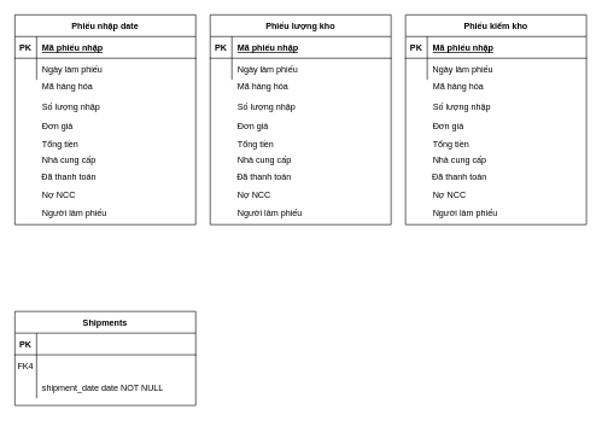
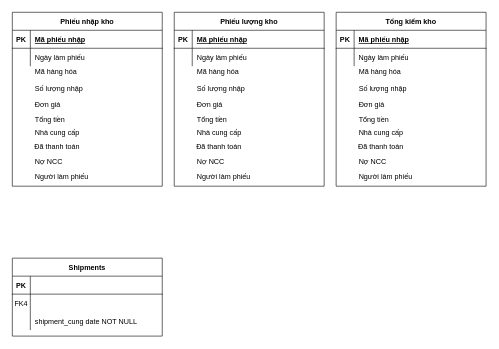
  <mxCell id="0" />
  <mxCell id="1" parent="0" />
  <mxCell id="2" value="Shipments" style="shape=table;startSize=30;container=1;collapsible=1;childLayout=tableLayout;fixedRows=1;rowLines=0;fontStyle=1;align=center;resizeLast=1;" parent="1" vertex="1"><mxGeometry x="20" y="430" width="250" height="130" as="geometry" /></mxCell>
  <mxCell id="3" value="" style="shape=partialRectangle;collapsible=0;dropTarget=0;pointerEvents=0;fillColor=none;points=[[0,0.5],[1,0.5]];portConstraint=eastwest;top=0;left=0;right=0;bottom=1;" parent="2" vertex="1"><mxGeometry y="30" width="250" height="30" as="geometry" /></mxCell>
  <mxCell id="4" value="PK" style="shape=partialRectangle;overflow=hidden;connectable=0;fillColor=none;top=0;left=0;bottom=0;right=0;fontStyle=1;" parent="3" vertex="1"><mxGeometry width="30" height="30" as="geometry" /></mxCell>
  <mxCell id="5" value="" style="shape=partialRectangle;collapsible=0;dropTarget=0;pointerEvents=0;fillColor=none;points=[[0,0.5],[1,0.5]];portConstraint=eastwest;top=0;left=0;right=0;bottom=0;" parent="2" vertex="1"><mxGeometry y="60" width="250" height="30" as="geometry" /></mxCell>
  <mxCell id="6" value="FK4" style="shape=partialRectangle;overflow=hidden;connectable=0;fillColor=none;top=0;left=0;bottom=0;right=0;" parent="5" vertex="1"><mxGeometry width="30" height="30" as="geometry" /></mxCell>
  <mxCell id="7" value="" style="shape=partialRectangle;collapsible=0;dropTarget=0;pointerEvents=0;fillColor=none;points=[[0,0.5],[1,0.5]];portConstraint=eastwest;top=0;left=0;right=0;bottom=0;" parent="2" vertex="1"><mxGeometry y="90" width="250" height="30" as="geometry" /></mxCell>
  <mxCell id="8" value="" style="shape=partialRectangle;overflow=hidden;connectable=0;fillColor=none;top=0;left=0;bottom=0;right=0;" parent="7" vertex="1"><mxGeometry width="30" height="30" as="geometry" /></mxCell>
- <mxCell id="9" value="shipment_date date NOT NULL" style="shape=partialRectangle;overflow=hidden;connectable=0;fillColor=none;top=0;left=0;bottom=0;right=0;align=left;spacingLeft=6;" parent="7" vertex="1"><mxGeometry x="30" width="220" height="30" as="geometry" /></mxCell>
- <mxCell id="10" value="Phiếu nhập date" style="shape=table;startSize=30;container=1;collapsible=1;childLayout=tableLayout;fixedRows=1;rowLines=0;fontStyle=1;align=center;resizeLast=1;" parent="1" vertex="1"><mxGeometry x="20" y="20" width="250" height="290" as="geometry" /></mxCell>
+ <mxCell id="9" value="shipment_cung date NOT NULL" style="shape=partialRectangle;overflow=hidden;connectable=0;fillColor=none;top=0;left=0;bottom=0;right=0;align=left;spacingLeft=6;" parent="7" vertex="1"><mxGeometry x="30" width="220" height="30" as="geometry" /></mxCell>
+ <mxCell id="10" value="Phiếu nhập kho" style="shape=table;startSize=30;container=1;collapsible=1;childLayout=tableLayout;fixedRows=1;rowLines=0;fontStyle=1;align=center;resizeLast=1;" parent="1" vertex="1"><mxGeometry x="20" y="20" width="250" height="290" as="geometry" /></mxCell>
  <mxCell id="11" value="" style="shape=partialRectangle;collapsible=0;dropTarget=0;pointerEvents=0;fillColor=none;points=[[0,0.5],[1,0.5]];portConstraint=eastwest;top=0;left=0;right=0;bottom=1;" parent="10" vertex="1"><mxGeometry y="30" width="250" height="30" as="geometry" /></mxCell>
  <mxCell id="12" value="PK" style="shape=partialRectangle;overflow=hidden;connectable=0;fillColor=none;top=0;left=0;bottom=0;right=0;fontStyle=1;" parent="11" vertex="1"><mxGeometry width="30" height="30" as="geometry" /></mxCell>
  <mxCell id="13" value="Mã phiếu nhập" style="shape=partialRectangle;overflow=hidden;connectable=0;fillColor=none;top=0;left=0;bottom=0;right=0;align=left;spacingLeft=6;fontStyle=5;" parent="11" vertex="1"><mxGeometry x="30" width="220" height="30" as="geometry" /></mxCell>
  <mxCell id="14" value="" style="shape=partialRectangle;collapsible=0;dropTarget=0;pointerEvents=0;fillColor=none;points=[[0,0.5],[1,0.5]];portConstraint=eastwest;top=0;left=0;right=0;bottom=0;" parent="10" vertex="1"><mxGeometry y="60" width="250" height="30" as="geometry" /></mxCell>
  <mxCell id="15" value="" style="shape=partialRectangle;overflow=hidden;connectable=0;fillColor=none;top=0;left=0;bottom=0;right=0;" parent="14" vertex="1"><mxGeometry width="30" height="30" as="geometry" /></mxCell>
  <mxCell id="16" value="Ngày làm phiếu" style="shape=partialRectangle;overflow=hidden;connectable=0;fillColor=none;top=0;left=0;bottom=0;right=0;align=left;spacingLeft=6;" parent="14" vertex="1"><mxGeometry x="30" width="220" height="30" as="geometry" /></mxCell>
  <mxCell id="17" value="Mã hàng hóa" style="text;html=1;strokeColor=none;fillColor=none;align=left;verticalAlign=middle;whiteSpace=wrap;rounded=0;" vertex="1" parent="1"><mxGeometry x="56" y="110" width="160" height="20" as="geometry" /></mxCell>
  <mxCell id="18" value="Số lượng nhập" style="text;html=1;strokeColor=none;fillColor=none;align=left;verticalAlign=middle;whiteSpace=wrap;rounded=0;" vertex="1" parent="1"><mxGeometry x="56" y="137" width="160" height="20" as="geometry" /></mxCell>
  <mxCell id="19" value="Đơn giá" style="text;html=1;strokeColor=none;fillColor=none;align=left;verticalAlign=middle;whiteSpace=wrap;rounded=0;" vertex="1" parent="1"><mxGeometry x="56" y="164" width="160" height="20" as="geometry" /></mxCell>
  <mxCell id="20" value="Tổng tiền" style="text;html=1;strokeColor=none;fillColor=none;align=left;verticalAlign=middle;whiteSpace=wrap;rounded=0;" vertex="1" parent="1"><mxGeometry x="56" y="190" width="160" height="20" as="geometry" /></mxCell>
  <mxCell id="21" value="Nhà cung cấp" style="text;html=1;strokeColor=none;fillColor=none;align=left;verticalAlign=middle;whiteSpace=wrap;rounded=0;" vertex="1" parent="1"><mxGeometry x="56" y="211" width="160" height="20" as="geometry" /></mxCell>
  <mxCell id="22" value="Đã thanh toán" style="text;html=1;strokeColor=none;fillColor=none;align=left;verticalAlign=middle;whiteSpace=wrap;rounded=0;" vertex="1" parent="1"><mxGeometry x="55" y="234" width="125" height="20" as="geometry" /></mxCell>
  <mxCell id="23" value="Nợ NCC" style="text;html=1;strokeColor=none;fillColor=none;align=left;verticalAlign=middle;whiteSpace=wrap;rounded=0;" vertex="1" parent="1"><mxGeometry x="56" y="260" width="114" height="20" as="geometry" /></mxCell>
  <mxCell id="24" value="Người làm phiếu" style="text;html=1;strokeColor=none;fillColor=none;align=left;verticalAlign=middle;whiteSpace=wrap;rounded=0;" vertex="1" parent="1"><mxGeometry x="56" y="285" width="134" height="20" as="geometry" /></mxCell>
  <mxCell id="25" value="Phiếu lượng kho" style="shape=table;startSize=30;container=1;collapsible=1;childLayout=tableLayout;fixedRows=1;rowLines=0;fontStyle=1;align=center;resizeLast=1;" vertex="1" parent="1"><mxGeometry x="290" y="20" width="250" height="290" as="geometry" /></mxCell>
  <mxCell id="26" value="" style="shape=partialRectangle;collapsible=0;dropTarget=0;pointerEvents=0;fillColor=none;points=[[0,0.5],[1,0.5]];portConstraint=eastwest;top=0;left=0;right=0;bottom=1;" vertex="1" parent="25"><mxGeometry y="30" width="250" height="30" as="geometry" /></mxCell>
  <mxCell id="27" value="PK" style="shape=partialRectangle;overflow=hidden;connectable=0;fillColor=none;top=0;left=0;bottom=0;right=0;fontStyle=1;" vertex="1" parent="26"><mxGeometry width="30" height="30" as="geometry" /></mxCell>
  <mxCell id="28" value="Mã phiếu nhập" style="shape=partialRectangle;overflow=hidden;connectable=0;fillColor=none;top=0;left=0;bottom=0;right=0;align=left;spacingLeft=6;fontStyle=5;" vertex="1" parent="26"><mxGeometry x="30" width="220" height="30" as="geometry" /></mxCell>
  <mxCell id="29" value="" style="shape=partialRectangle;collapsible=0;dropTarget=0;pointerEvents=0;fillColor=none;points=[[0,0.5],[1,0.5]];portConstraint=eastwest;top=0;left=0;right=0;bottom=0;" vertex="1" parent="25"><mxGeometry y="60" width="250" height="30" as="geometry" /></mxCell>
  <mxCell id="30" value="" style="shape=partialRectangle;overflow=hidden;connectable=0;fillColor=none;top=0;left=0;bottom=0;right=0;" vertex="1" parent="29"><mxGeometry width="30" height="30" as="geometry" /></mxCell>
  <mxCell id="31" value="Ngày làm phiếu" style="shape=partialRectangle;overflow=hidden;connectable=0;fillColor=none;top=0;left=0;bottom=0;right=0;align=left;spacingLeft=6;" vertex="1" parent="29"><mxGeometry x="30" width="220" height="30" as="geometry" /></mxCell>
  <mxCell id="32" value="Mã hàng hóa" style="text;html=1;strokeColor=none;fillColor=none;align=left;verticalAlign=middle;whiteSpace=wrap;rounded=0;" vertex="1" parent="1"><mxGeometry x="326" y="110" width="160" height="20" as="geometry" /></mxCell>
  <mxCell id="33" value="Số lượng nhập" style="text;html=1;strokeColor=none;fillColor=none;align=left;verticalAlign=middle;whiteSpace=wrap;rounded=0;" vertex="1" parent="1"><mxGeometry x="326" y="137" width="160" height="20" as="geometry" /></mxCell>
  <mxCell id="34" value="Đơn giá" style="text;html=1;strokeColor=none;fillColor=none;align=left;verticalAlign=middle;whiteSpace=wrap;rounded=0;" vertex="1" parent="1"><mxGeometry x="326" y="164" width="160" height="20" as="geometry" /></mxCell>
  <mxCell id="35" value="Tổng tiền" style="text;html=1;strokeColor=none;fillColor=none;align=left;verticalAlign=middle;whiteSpace=wrap;rounded=0;" vertex="1" parent="1"><mxGeometry x="326" y="190" width="160" height="20" as="geometry" /></mxCell>
  <mxCell id="36" value="Nhà cung cấp" style="text;html=1;strokeColor=none;fillColor=none;align=left;verticalAlign=middle;whiteSpace=wrap;rounded=0;" vertex="1" parent="1"><mxGeometry x="326" y="211" width="160" height="20" as="geometry" /></mxCell>
  <mxCell id="37" value="Đã thanh toán" style="text;html=1;strokeColor=none;fillColor=none;align=left;verticalAlign=middle;whiteSpace=wrap;rounded=0;" vertex="1" parent="1"><mxGeometry x="325" y="234" width="125" height="20" as="geometry" /></mxCell>
  <mxCell id="38" value="Nợ NCC" style="text;html=1;strokeColor=none;fillColor=none;align=left;verticalAlign=middle;whiteSpace=wrap;rounded=0;" vertex="1" parent="1"><mxGeometry x="326" y="260" width="114" height="20" as="geometry" /></mxCell>
  <mxCell id="39" value="Người làm phiếu" style="text;html=1;strokeColor=none;fillColor=none;align=left;verticalAlign=middle;whiteSpace=wrap;rounded=0;" vertex="1" parent="1"><mxGeometry x="326" y="285" width="134" height="20" as="geometry" /></mxCell>
- <mxCell id="40" value="Phiếu kiểm kho" style="shape=table;startSize=30;container=1;collapsible=1;childLayout=tableLayout;fixedRows=1;rowLines=0;fontStyle=1;align=center;resizeLast=1;" vertex="1" parent="1"><mxGeometry x="560" y="20" width="250" height="290" as="geometry" /></mxCell>
+ <mxCell id="40" value="Tổng kiểm kho" style="shape=table;startSize=30;container=1;collapsible=1;childLayout=tableLayout;fixedRows=1;rowLines=0;fontStyle=1;align=center;resizeLast=1;" vertex="1" parent="1"><mxGeometry x="560" y="20" width="250" height="290" as="geometry" /></mxCell>
  <mxCell id="41" value="" style="shape=partialRectangle;collapsible=0;dropTarget=0;pointerEvents=0;fillColor=none;points=[[0,0.5],[1,0.5]];portConstraint=eastwest;top=0;left=0;right=0;bottom=1;" vertex="1" parent="40"><mxGeometry y="30" width="250" height="30" as="geometry" /></mxCell>
  <mxCell id="42" value="PK" style="shape=partialRectangle;overflow=hidden;connectable=0;fillColor=none;top=0;left=0;bottom=0;right=0;fontStyle=1;" vertex="1" parent="41"><mxGeometry width="30" height="30" as="geometry" /></mxCell>
  <mxCell id="43" value="Mã phiếu nhập" style="shape=partialRectangle;overflow=hidden;connectable=0;fillColor=none;top=0;left=0;bottom=0;right=0;align=left;spacingLeft=6;fontStyle=5;" vertex="1" parent="41"><mxGeometry x="30" width="220" height="30" as="geometry" /></mxCell>
  <mxCell id="44" value="" style="shape=partialRectangle;collapsible=0;dropTarget=0;pointerEvents=0;fillColor=none;points=[[0,0.5],[1,0.5]];portConstraint=eastwest;top=0;left=0;right=0;bottom=0;" vertex="1" parent="40"><mxGeometry y="60" width="250" height="30" as="geometry" /></mxCell>
  <mxCell id="45" value="" style="shape=partialRectangle;overflow=hidden;connectable=0;fillColor=none;top=0;left=0;bottom=0;right=0;" vertex="1" parent="44"><mxGeometry width="30" height="30" as="geometry" /></mxCell>
  <mxCell id="46" value="Ngày làm phiếu" style="shape=partialRectangle;overflow=hidden;connectable=0;fillColor=none;top=0;left=0;bottom=0;right=0;align=left;spacingLeft=6;" vertex="1" parent="44"><mxGeometry x="30" width="220" height="30" as="geometry" /></mxCell>
  <mxCell id="47" value="Mã hàng hóa" style="text;html=1;strokeColor=none;fillColor=none;align=left;verticalAlign=middle;whiteSpace=wrap;rounded=0;" vertex="1" parent="1"><mxGeometry x="596" y="110" width="160" height="20" as="geometry" /></mxCell>
  <mxCell id="48" value="Số lượng nhập" style="text;html=1;strokeColor=none;fillColor=none;align=left;verticalAlign=middle;whiteSpace=wrap;rounded=0;" vertex="1" parent="1"><mxGeometry x="596" y="137" width="160" height="20" as="geometry" /></mxCell>
  <mxCell id="49" value="Đơn giá" style="text;html=1;strokeColor=none;fillColor=none;align=left;verticalAlign=middle;whiteSpace=wrap;rounded=0;" vertex="1" parent="1"><mxGeometry x="596" y="164" width="160" height="20" as="geometry" /></mxCell>
  <mxCell id="50" value="Tổng tiền" style="text;html=1;strokeColor=none;fillColor=none;align=left;verticalAlign=middle;whiteSpace=wrap;rounded=0;" vertex="1" parent="1"><mxGeometry x="596" y="190" width="160" height="20" as="geometry" /></mxCell>
  <mxCell id="51" value="Nhà cung cấp" style="text;html=1;strokeColor=none;fillColor=none;align=left;verticalAlign=middle;whiteSpace=wrap;rounded=0;" vertex="1" parent="1"><mxGeometry x="596" y="211" width="160" height="20" as="geometry" /></mxCell>
  <mxCell id="52" value="Đã thanh toán" style="text;html=1;strokeColor=none;fillColor=none;align=left;verticalAlign=middle;whiteSpace=wrap;rounded=0;" vertex="1" parent="1"><mxGeometry x="595" y="234" width="125" height="20" as="geometry" /></mxCell>
  <mxCell id="53" value="Nợ NCC" style="text;html=1;strokeColor=none;fillColor=none;align=left;verticalAlign=middle;whiteSpace=wrap;rounded=0;" vertex="1" parent="1"><mxGeometry x="596" y="260" width="114" height="20" as="geometry" /></mxCell>
  <mxCell id="54" value="Người làm phiếu" style="text;html=1;strokeColor=none;fillColor=none;align=left;verticalAlign=middle;whiteSpace=wrap;rounded=0;" vertex="1" parent="1"><mxGeometry x="596" y="285" width="134" height="20" as="geometry" /></mxCell>
